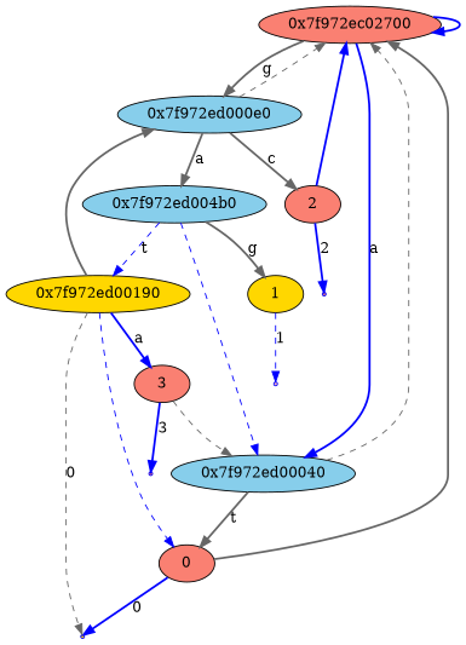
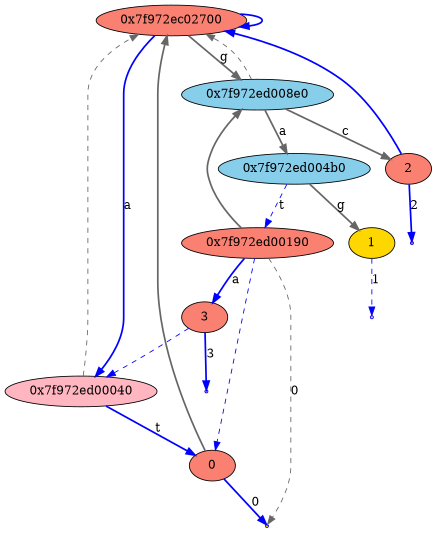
  digraph {
    node [fillcolor=salmon style=filled]
    edge [color=blue style=bold]
    "0x7f972ec02700"
-   "0x7f972ed000e0" [fillcolor=skyblue]
-   "0x7f972ed00040" [fillcolor=skyblue]
+   "0x7f972ed000e0" [fillcolor=skyblue label="0x7f972ed008e0"]
+   "0x7f972ed00040" [fillcolor=lightpink]
    n4 [label=2]
    n5 [fillcolor=skyblue label="0x7f972ed004b0"]
    n6 [label=0]
    "0x7f972ed001d0" [color=blue shape=point]
-   "0x7f972ed00190" [fillcolor=gold]
+   "0x7f972ed00190"
    n9 [fillcolor=gold label=1]
    "0x7f972ed001e0" [color=blue fillcolor=gold shape=point]
    n11 [label=3]
    "0x7f972ed00200" [color=blue fillcolor=lightpink shape=point]
    "0x7f972ed001f0" [color=blue shape=point]
    "0x7f972ec02700" -> "0x7f972ec02700"
    "0x7f972ec02700" -> "0x7f972ed000e0" [color=gray40 label=g]
    "0x7f972ec02700" -> "0x7f972ed00040" [label=a]
    "0x7f972ed000e0" -> "0x7f972ec02700" [color=gray40 style=dashed]
    "0x7f972ed000e0" -> n4 [color=gray40 label=c]
    "0x7f972ed000e0" -> n5 [color=gray40 label=a]
    "0x7f972ed00040" -> "0x7f972ec02700" [color=gray40 style=dashed]
-   "0x7f972ed00040" -> n6 [color=gray40 label=t]
+   "0x7f972ed00040" -> n6 [label=t]
    n4 -> "0x7f972ec02700"
    n4 -> "0x7f972ed001d0" [label=2]
-   n5 -> "0x7f972ed00040" [style=dashed]
    n5 -> "0x7f972ed00190" [label=t style=dashed]
    n5 -> n9 [color=gray40 label=g]
    n6 -> "0x7f972ec02700" [color=gray40]
    n6 -> "0x7f972ed001e0" [label=0]
    "0x7f972ed00190" -> "0x7f972ed000e0" [color=gray40]
    "0x7f972ed00190" -> n6 [style=dashed]
    "0x7f972ed00190" -> "0x7f972ed001e0" [color=gray40 label=0 style=dashed]
    "0x7f972ed00190" -> n11 [label=a]
    n9 -> "0x7f972ed00200" [label=1 style=dashed]
-   n11 -> "0x7f972ed00040" [color=gray40 style=dashed]
+   n11 -> "0x7f972ed00040" [style=dashed]
    n11 -> "0x7f972ed001f0" [label=3]
  }
